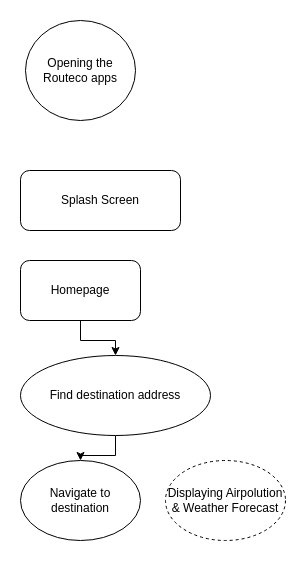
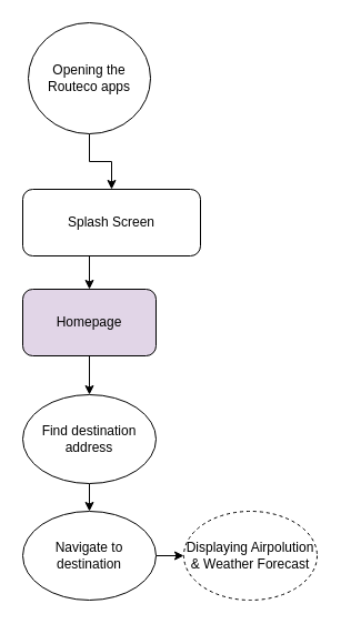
  <mxCell id="0" />
  <mxCell id="1" parent="0" />
+ <mxCell id="2" style="edgeStyle=orthogonalEdgeStyle;rounded=0;orthogonalLoop=1;jettySize=auto;html=1;exitX=0.5;exitY=1;exitDx=0;exitDy=0;entryX=0.5;entryY=0;entryDx=0;entryDy=0;" parent="1" source="3" target="12" edge="1"><mxGeometry relative="1" as="geometry"><mxPoint x="80" y="140" as="targetPoint" /><Array as="points" /></mxGeometry></mxCell>
  <mxCell id="3" value="Opening the Routeco apps" style="ellipse;whiteSpace=wrap;html=1;" parent="1" vertex="1"><mxGeometry x="25" y="20" width="110" height="100" as="geometry" /></mxCell>
  <mxCell id="4" style="edgeStyle=orthogonalEdgeStyle;rounded=0;orthogonalLoop=1;jettySize=auto;html=1;exitX=0.5;exitY=1;exitDx=0;exitDy=0;entryX=0.5;entryY=0;entryDx=0;entryDy=0;" parent="1" source="5" target="7" edge="1"><mxGeometry relative="1" as="geometry" /></mxCell>
- <mxCell id="5" value="Homepage" style="rounded=1;whiteSpace=wrap;html=1;" parent="1" vertex="1"><mxGeometry x="20" y="260" width="120" height="60" as="geometry" /></mxCell>
+ <mxCell id="5" value="Homepage" style="rounded=1;whiteSpace=wrap;html=1;fillColor=#e1d5e7;" parent="1" vertex="1"><mxGeometry x="20" y="260" width="120" height="60" as="geometry" /></mxCell>
  <mxCell id="6" style="edgeStyle=orthogonalEdgeStyle;rounded=0;orthogonalLoop=1;jettySize=auto;html=1;exitX=0.5;exitY=1;exitDx=0;exitDy=0;entryX=0.5;entryY=0;entryDx=0;entryDy=0;" parent="1" source="7" target="9" edge="1"><mxGeometry relative="1" as="geometry" /></mxCell>
- <mxCell id="7" value="Find destination address" style="ellipse;whiteSpace=wrap;html=1;" parent="1" vertex="1"><mxGeometry x="20" y="355" width="190" height="80" as="geometry" /></mxCell>
+ <mxCell id="7" value="Find destination address" style="ellipse;whiteSpace=wrap;html=1;" parent="1" vertex="1"><mxGeometry x="20" y="355" width="120" height="80" as="geometry" /></mxCell>
+ <mxCell id="8" style="edgeStyle=orthogonalEdgeStyle;rounded=0;orthogonalLoop=1;jettySize=auto;html=1;exitX=1;exitY=0.5;exitDx=0;exitDy=0;entryX=0;entryY=0.5;entryDx=0;entryDy=0;" parent="1" source="9" target="10" edge="1"><mxGeometry relative="1" as="geometry" /></mxCell>
  <mxCell id="9" value="Navigate to destination" style="ellipse;whiteSpace=wrap;html=1;" parent="1" vertex="1"><mxGeometry x="20" y="460" width="120" height="80" as="geometry" /></mxCell>
  <mxCell id="10" value="Displaying Airpolution &amp;amp; Weather Forecast" style="ellipse;whiteSpace=wrap;html=1;dashed=1;" parent="1" vertex="1"><mxGeometry x="165" y="460" width="120" height="80" as="geometry" /></mxCell>
+ <mxCell id="11" style="edgeStyle=orthogonalEdgeStyle;rounded=0;orthogonalLoop=1;jettySize=auto;html=1;exitX=0.5;exitY=1;exitDx=0;exitDy=0;entryX=0.5;entryY=0;entryDx=0;entryDy=0;" edge="1" parent="1" source="12" target="5"><mxGeometry relative="1" as="geometry" /></mxCell>
  <mxCell id="12" value="Splash Screen" style="rounded=1;whiteSpace=wrap;html=1;" vertex="1" parent="1"><mxGeometry x="20" y="170" width="160" height="60" as="geometry" /></mxCell>
